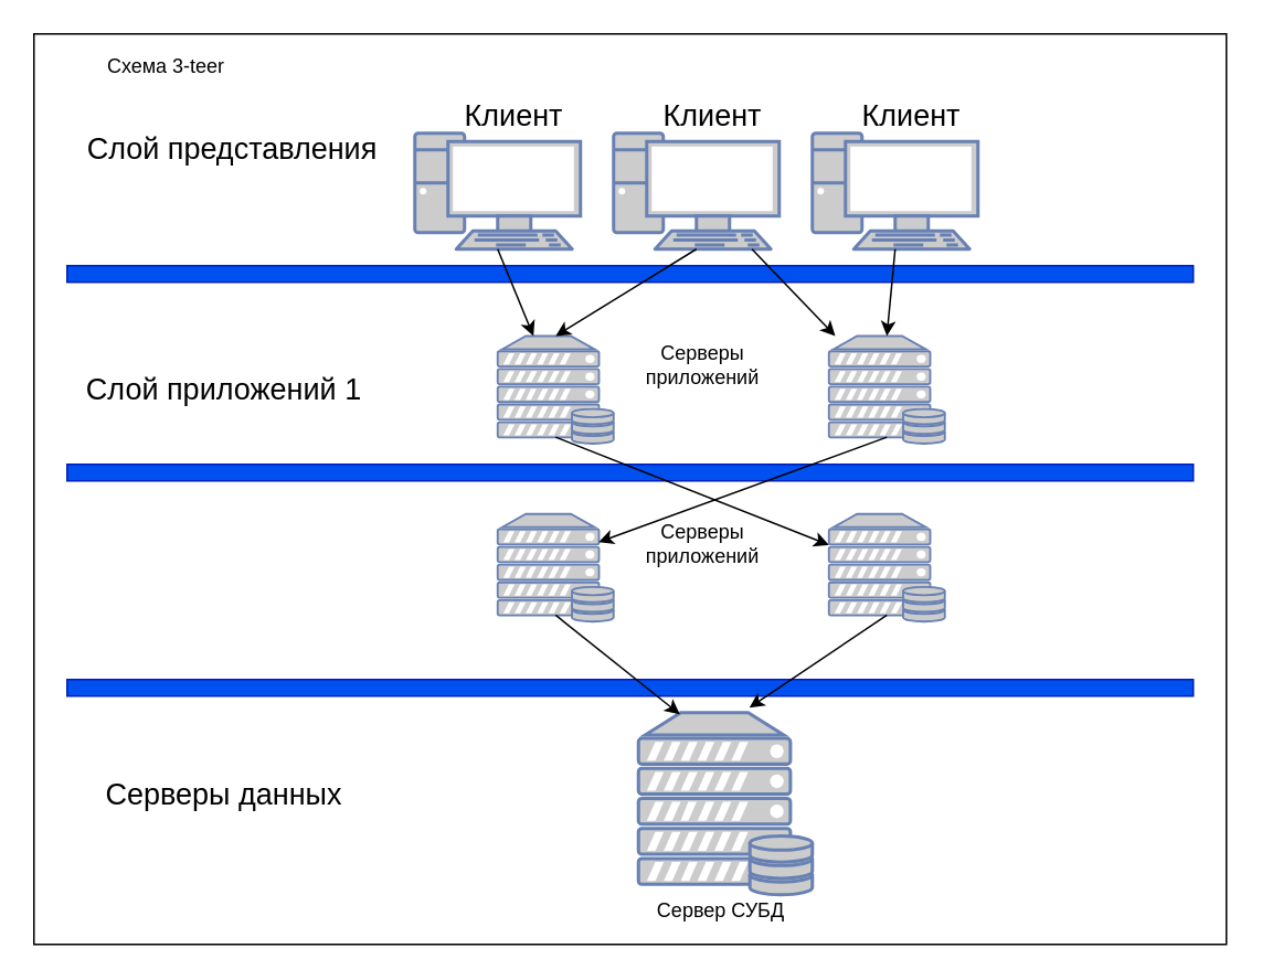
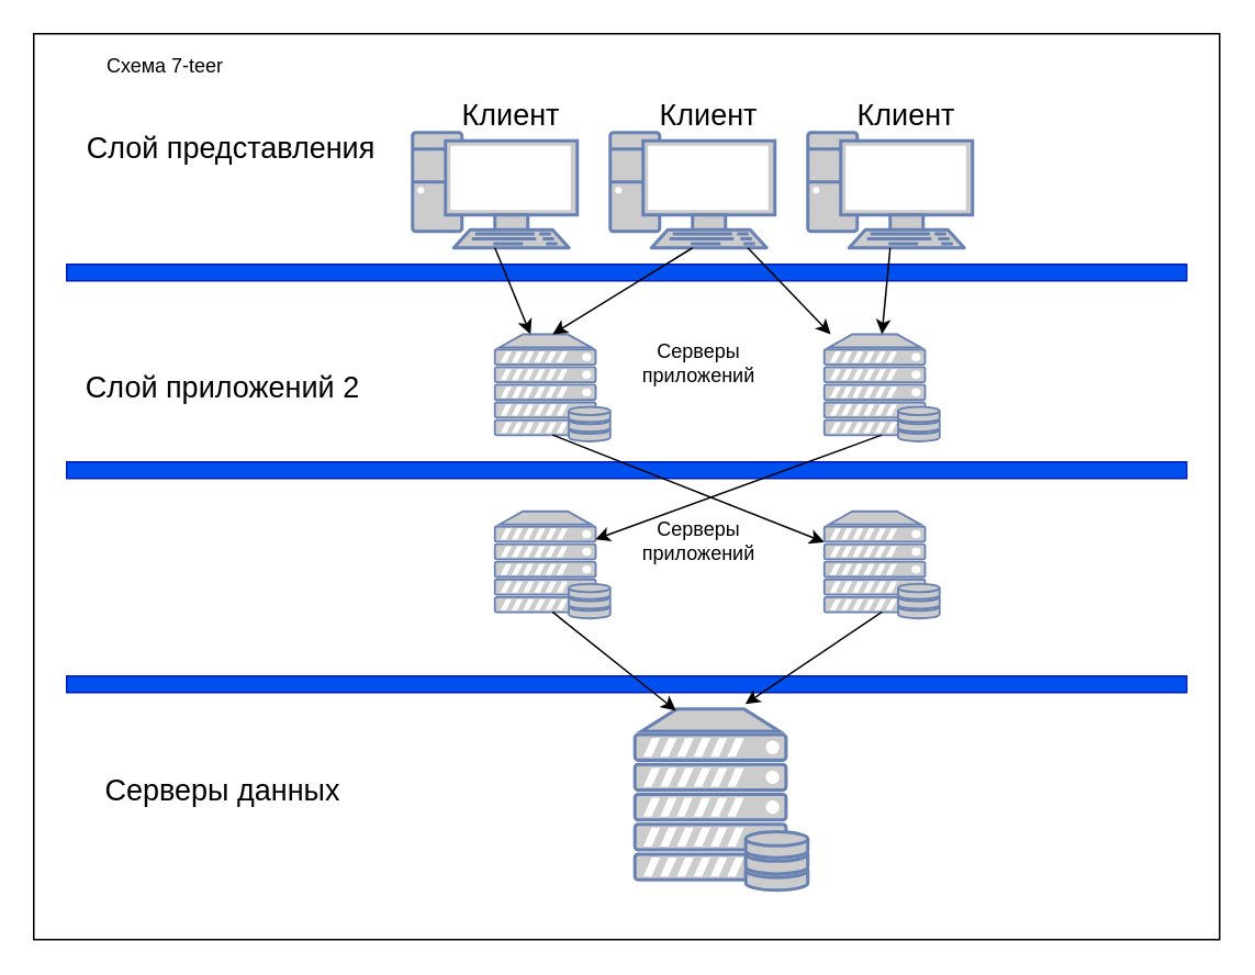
  <mxCell id="0" />
  <mxCell id="1" parent="0" />
  <mxCell id="2" value="" style="rounded=0;whiteSpace=wrap;html=1;" parent="1" vertex="1"><mxGeometry x="20" y="20" width="720" height="550" as="geometry" /></mxCell>
  <mxCell id="3" value="&lt;font style=&quot;font-size: 18px&quot;&gt;Слой представления&lt;/font&gt;" style="text;html=1;strokeColor=none;fillColor=none;align=center;verticalAlign=middle;whiteSpace=wrap;rounded=0;" parent="1" vertex="1"><mxGeometry x="45" y="80" width="190" height="20" as="geometry" /></mxCell>
- <mxCell id="4" value="Схема 3-teer" style="text;html=1;strokeColor=none;fillColor=none;align=center;verticalAlign=middle;whiteSpace=wrap;rounded=0;" vertex="1" parent="1"><mxGeometry x="40" y="30" width="120" height="20" as="geometry" /></mxCell>
+ <mxCell id="4" value="Схема 7-teer" style="text;html=1;strokeColor=none;fillColor=none;align=center;verticalAlign=middle;whiteSpace=wrap;rounded=0;" vertex="1" parent="1"><mxGeometry x="40" y="30" width="120" height="20" as="geometry" /></mxCell>
  <mxCell id="5" value="" style="fontColor=#0066CC;verticalAlign=top;verticalLabelPosition=bottom;labelPosition=center;align=center;html=1;outlineConnect=0;fillColor=#CCCCCC;strokeColor=#6881B3;gradientColor=none;gradientDirection=north;strokeWidth=2;shape=mxgraph.networks.pc;" vertex="1" parent="1"><mxGeometry x="250" y="80" width="100" height="70" as="geometry" /></mxCell>
  <mxCell id="6" value="&lt;font style=&quot;font-size: 18px&quot;&gt;Клиент&lt;/font&gt;" style="text;html=1;strokeColor=none;fillColor=none;align=center;verticalAlign=middle;whiteSpace=wrap;rounded=0;" vertex="1" parent="1"><mxGeometry x="290" y="60" width="40" height="20" as="geometry" /></mxCell>
  <mxCell id="7" value="" style="fontColor=#0066CC;verticalAlign=top;verticalLabelPosition=bottom;labelPosition=center;align=center;html=1;outlineConnect=0;fillColor=#CCCCCC;strokeColor=#6881B3;gradientColor=none;gradientDirection=north;strokeWidth=2;shape=mxgraph.networks.pc;" vertex="1" parent="1"><mxGeometry x="370" y="80" width="100" height="70" as="geometry" /></mxCell>
  <mxCell id="8" value="&lt;font style=&quot;font-size: 18px&quot;&gt;Клиент&lt;/font&gt;" style="text;html=1;strokeColor=none;fillColor=none;align=center;verticalAlign=middle;whiteSpace=wrap;rounded=0;" vertex="1" parent="1"><mxGeometry x="410" y="60" width="40" height="20" as="geometry" /></mxCell>
  <mxCell id="9" value="" style="fontColor=#0066CC;verticalAlign=top;verticalLabelPosition=bottom;labelPosition=center;align=center;html=1;outlineConnect=0;fillColor=#CCCCCC;strokeColor=#6881B3;gradientColor=none;gradientDirection=north;strokeWidth=2;shape=mxgraph.networks.pc;" vertex="1" parent="1"><mxGeometry x="490" y="80" width="100" height="70" as="geometry" /></mxCell>
  <mxCell id="10" value="&lt;font style=&quot;font-size: 18px&quot;&gt;Клиент&lt;/font&gt;" style="text;html=1;strokeColor=none;fillColor=none;align=center;verticalAlign=middle;whiteSpace=wrap;rounded=0;" vertex="1" parent="1"><mxGeometry x="530" y="60" width="40" height="20" as="geometry" /></mxCell>
  <mxCell id="11" value="" style="rounded=0;whiteSpace=wrap;html=1;fillColor=#0050ef;strokeColor=#001DBC;fontColor=#ffffff;" vertex="1" parent="1"><mxGeometry x="40" y="160" width="680" height="10" as="geometry" /></mxCell>
  <mxCell id="12" value="" style="rounded=0;whiteSpace=wrap;html=1;fillColor=#0050ef;strokeColor=#001DBC;fontColor=#ffffff;" vertex="1" parent="1"><mxGeometry x="40" y="410" width="680" height="10" as="geometry" /></mxCell>
  <mxCell id="13" value="" style="fontColor=#0066CC;verticalAlign=top;verticalLabelPosition=bottom;labelPosition=center;align=center;html=1;outlineConnect=0;fillColor=#CCCCCC;strokeColor=#6881B3;gradientColor=none;gradientDirection=north;strokeWidth=2;shape=mxgraph.networks.server_storage;" vertex="1" parent="1"><mxGeometry x="385" y="430" width="105" height="110" as="geometry" /></mxCell>
  <mxCell id="14" value="" style="fontColor=#0066CC;verticalAlign=top;verticalLabelPosition=bottom;labelPosition=center;align=center;html=1;outlineConnect=0;fillColor=#CCCCCC;strokeColor=#6881B3;gradientColor=none;gradientDirection=north;strokeWidth=2;shape=mxgraph.networks.server_storage;" vertex="1" parent="1"><mxGeometry x="300" y="202.5" width="70" height="65" as="geometry" /></mxCell>
  <mxCell id="15" value="" style="fontColor=#0066CC;verticalAlign=top;verticalLabelPosition=bottom;labelPosition=center;align=center;html=1;outlineConnect=0;fillColor=#CCCCCC;strokeColor=#6881B3;gradientColor=none;gradientDirection=north;strokeWidth=2;shape=mxgraph.networks.server_storage;" vertex="1" parent="1"><mxGeometry x="500" y="202.5" width="70" height="65" as="geometry" /></mxCell>
- <mxCell id="16" value="&lt;font style=&quot;font-size: 18px&quot;&gt;Слой приложений 1&lt;/font&gt;" style="text;html=1;strokeColor=none;fillColor=none;align=center;verticalAlign=middle;whiteSpace=wrap;rounded=0;" vertex="1" parent="1"><mxGeometry x="40" y="225" width="190" height="20" as="geometry" /></mxCell>
+ <mxCell id="16" value="&lt;font style=&quot;font-size: 18px&quot;&gt;Слой приложений 2&lt;/font&gt;" style="text;html=1;strokeColor=none;fillColor=none;align=center;verticalAlign=middle;whiteSpace=wrap;rounded=0;" vertex="1" parent="1"><mxGeometry x="40" y="225" width="190" height="20" as="geometry" /></mxCell>
  <mxCell id="17" value="&lt;font style=&quot;font-size: 18px&quot;&gt;Серверы данных&lt;/font&gt;" style="text;html=1;strokeColor=none;fillColor=none;align=center;verticalAlign=middle;whiteSpace=wrap;rounded=0;" vertex="1" parent="1"><mxGeometry x="40" y="470" width="190" height="20" as="geometry" /></mxCell>
  <mxCell id="18" value="" style="endArrow=classic;html=1;" edge="1" parent="1" source="7" target="15"><mxGeometry width="50" height="50" relative="1" as="geometry"><mxPoint x="580" y="400" as="sourcePoint" /><mxPoint x="630" y="350" as="targetPoint" /></mxGeometry></mxCell>
  <mxCell id="19" value="" style="endArrow=classic;html=1;exitX=0.5;exitY=1;exitDx=0;exitDy=0;exitPerimeter=0;entryX=0.5;entryY=0;entryDx=0;entryDy=0;entryPerimeter=0;" edge="1" parent="1" source="7" target="14"><mxGeometry width="50" height="50" relative="1" as="geometry"><mxPoint x="630" y="380" as="sourcePoint" /><mxPoint x="680" y="330" as="targetPoint" /></mxGeometry></mxCell>
  <mxCell id="20" value="" style="endArrow=classic;html=1;exitX=0.5;exitY=1;exitDx=0;exitDy=0;exitPerimeter=0;" edge="1" parent="1" source="5" target="14"><mxGeometry width="50" height="50" relative="1" as="geometry"><mxPoint x="560" y="410" as="sourcePoint" /><mxPoint x="610" y="360" as="targetPoint" /></mxGeometry></mxCell>
  <mxCell id="21" value="" style="endArrow=classic;html=1;exitX=0.5;exitY=1;exitDx=0;exitDy=0;exitPerimeter=0;entryX=0.5;entryY=0;entryDx=0;entryDy=0;entryPerimeter=0;" edge="1" parent="1" source="9" target="15"><mxGeometry width="50" height="50" relative="1" as="geometry"><mxPoint x="620" y="250" as="sourcePoint" /><mxPoint x="670" y="200" as="targetPoint" /></mxGeometry></mxCell>
  <mxCell id="22" value="Серверы приложений" style="text;html=1;strokeColor=none;fillColor=none;align=center;verticalAlign=middle;whiteSpace=wrap;rounded=0;" vertex="1" parent="1"><mxGeometry x="404" y="210" width="40" height="20" as="geometry" /></mxCell>
- <mxCell id="23" value="Сервер СУБД" style="text;html=1;strokeColor=none;fillColor=none;align=center;verticalAlign=middle;whiteSpace=wrap;rounded=0;" vertex="1" parent="1"><mxGeometry x="380" y="540" width="110" height="20" as="geometry" /></mxCell>
  <mxCell id="24" value="" style="rounded=0;whiteSpace=wrap;html=1;fillColor=#0050ef;strokeColor=#001DBC;fontColor=#ffffff;" vertex="1" parent="1"><mxGeometry x="40" y="280" width="680" height="10" as="geometry" /></mxCell>
  <mxCell id="25" value="" style="fontColor=#0066CC;verticalAlign=top;verticalLabelPosition=bottom;labelPosition=center;align=center;html=1;outlineConnect=0;fillColor=#CCCCCC;strokeColor=#6881B3;gradientColor=none;gradientDirection=north;strokeWidth=2;shape=mxgraph.networks.server_storage;" vertex="1" parent="1"><mxGeometry x="300" y="310" width="70" height="65" as="geometry" /></mxCell>
  <mxCell id="26" value="" style="fontColor=#0066CC;verticalAlign=top;verticalLabelPosition=bottom;labelPosition=center;align=center;html=1;outlineConnect=0;fillColor=#CCCCCC;strokeColor=#6881B3;gradientColor=none;gradientDirection=north;strokeWidth=2;shape=mxgraph.networks.server_storage;" vertex="1" parent="1"><mxGeometry x="500" y="310" width="70" height="65" as="geometry" /></mxCell>
  <mxCell id="27" value="Серверы приложений" style="text;html=1;strokeColor=none;fillColor=none;align=center;verticalAlign=middle;whiteSpace=wrap;rounded=0;" vertex="1" parent="1"><mxGeometry x="404" y="317.5" width="40" height="20" as="geometry" /></mxCell>
  <mxCell id="28" value="" style="endArrow=classic;html=1;exitX=0.5;exitY=0.94;exitDx=0;exitDy=0;exitPerimeter=0;" edge="1" parent="1" source="14" target="26"><mxGeometry width="50" height="50" relative="1" as="geometry"><mxPoint x="550" y="500" as="sourcePoint" /><mxPoint x="600" y="450" as="targetPoint" /></mxGeometry></mxCell>
  <mxCell id="29" value="" style="endArrow=classic;html=1;exitX=0.5;exitY=0.94;exitDx=0;exitDy=0;exitPerimeter=0;entryX=0.871;entryY=0.262;entryDx=0;entryDy=0;entryPerimeter=0;" edge="1" parent="1" source="15" target="25"><mxGeometry width="50" height="50" relative="1" as="geometry"><mxPoint x="600" y="460" as="sourcePoint" /><mxPoint x="650" y="410" as="targetPoint" /></mxGeometry></mxCell>
  <mxCell id="30" value="" style="endArrow=classic;html=1;exitX=0.5;exitY=0.94;exitDx=0;exitDy=0;exitPerimeter=0;entryX=0.238;entryY=0.009;entryDx=0;entryDy=0;entryPerimeter=0;" edge="1" parent="1" source="25" target="13"><mxGeometry width="50" height="50" relative="1" as="geometry"><mxPoint x="600" y="540" as="sourcePoint" /><mxPoint x="650" y="490" as="targetPoint" /></mxGeometry></mxCell>
  <mxCell id="31" value="" style="endArrow=classic;html=1;exitX=0.5;exitY=0.94;exitDx=0;exitDy=0;exitPerimeter=0;entryX=0.638;entryY=-0.027;entryDx=0;entryDy=0;entryPerimeter=0;" edge="1" parent="1" source="26" target="13"><mxGeometry width="50" height="50" relative="1" as="geometry"><mxPoint x="630" y="520" as="sourcePoint" /><mxPoint x="680" y="470" as="targetPoint" /></mxGeometry></mxCell>
